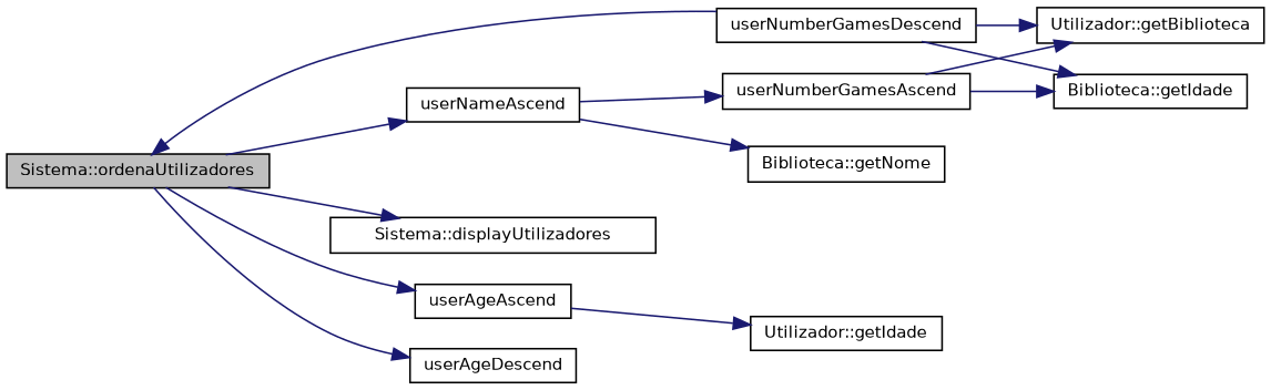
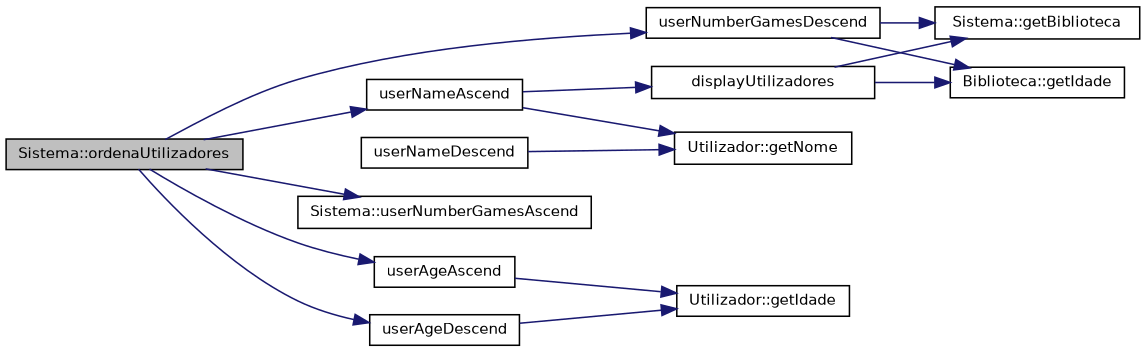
  digraph {
    rankdir=LR
    node [color=black fillcolor=white fontname=Helvetica fontsize=10 shape=record style=filled]
    edge [color=midnightblue fontname=Helvetica fontsize=10 labelfontname=Helvetica labelfontsize=10 style=solid]
    n1 [fillcolor=grey75 fontcolor=black height=0.2 label="Sistema::ordenaUtilizadores" width=0.4]
    n2 [height=0.2 label=userAgeAscend width=0.4]
    n3 [height=0.2 label=userAgeDescend width=0.4]
    n4 [height=0.2 label=userNameAscend width=0.4]
    n5 [height=0.2 label=userNumberGamesDescend width=0.4]
-   n6 [height=0.2 label="Sistema::displayUtilizadores" width=0.4]
+   n6 [height=0.2 label="Sistema::userNumberGamesAscend" width=0.4]
    n7 [height=0.2 label="Utilizador::getIdade" width=0.4]
-   n8 [height=0.2 label=userNumberGamesAscend width=0.4]
-   n9 [height=0.2 label="Biblioteca::getNome" width=0.4]
-   n11 [height=0.2 label="Utilizador::getBiblioteca" width=0.4]
+   n8 [height=0.2 label=displayUtilizadores width=0.4]
+   n9 [height=0.2 label="Utilizador::getNome" width=0.4]
+   n10 [height=0.2 label=userNameDescend width=0.4]
+   n11 [height=0.2 label="Sistema::getBiblioteca" width=0.4]
    n12 [height=0.2 label="Biblioteca::getIdade" width=0.4]
    n1 -> n2
    n1 -> n3
    n1 -> n4
-   n5 -> n1
+   n1 -> n5
    n1 -> n6
    n2 -> n7
+   n3 -> n7
    n4 -> n8
    n4 -> n9
    n5 -> n11
    n5 -> n12
    n8 -> n11
    n8 -> n12
+   n10 -> n9
  }
